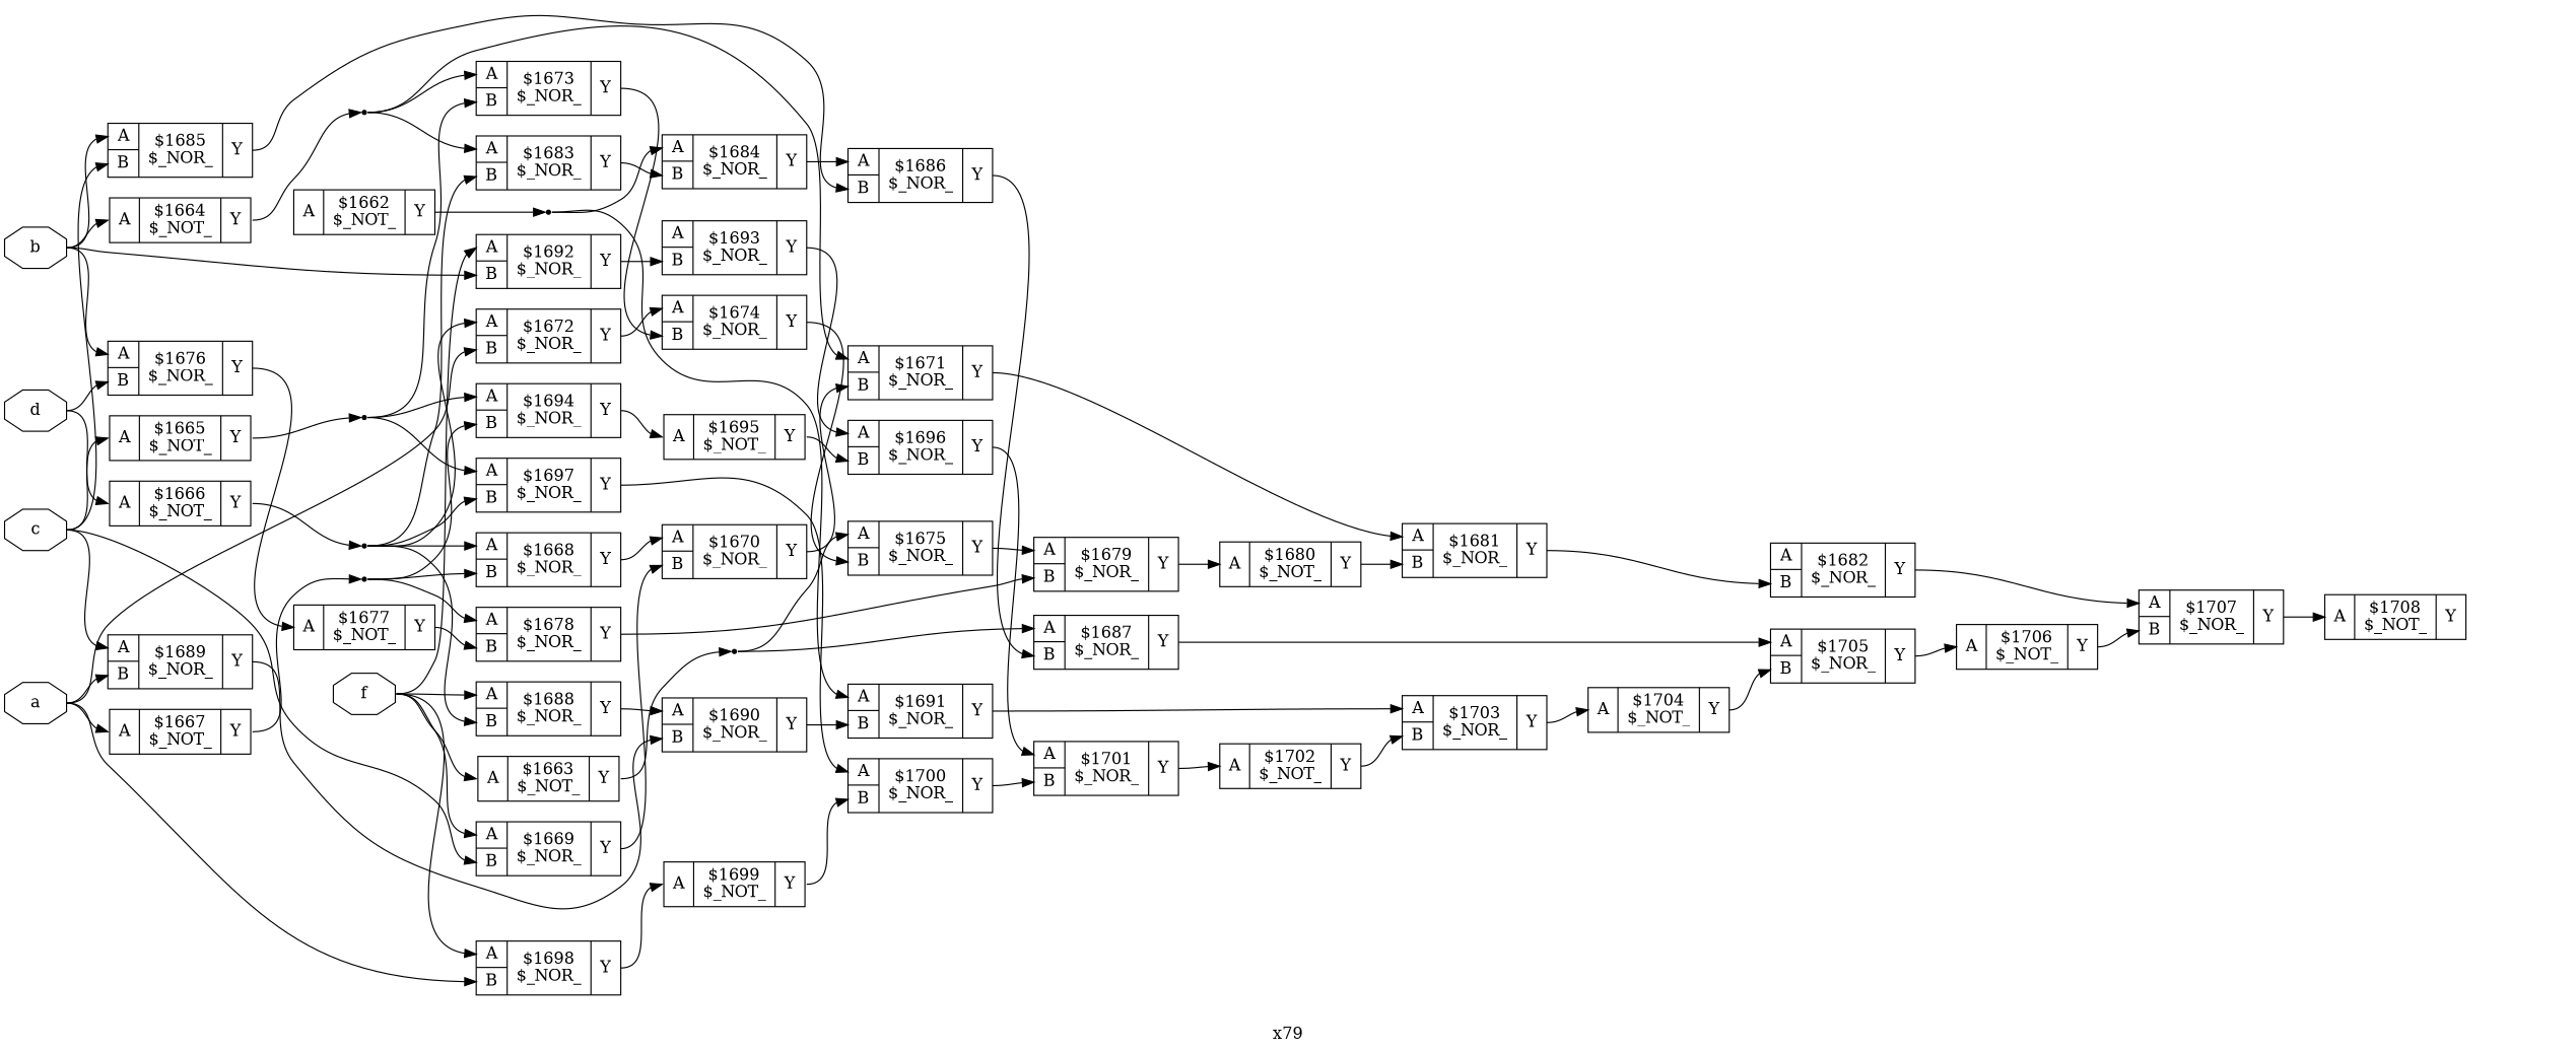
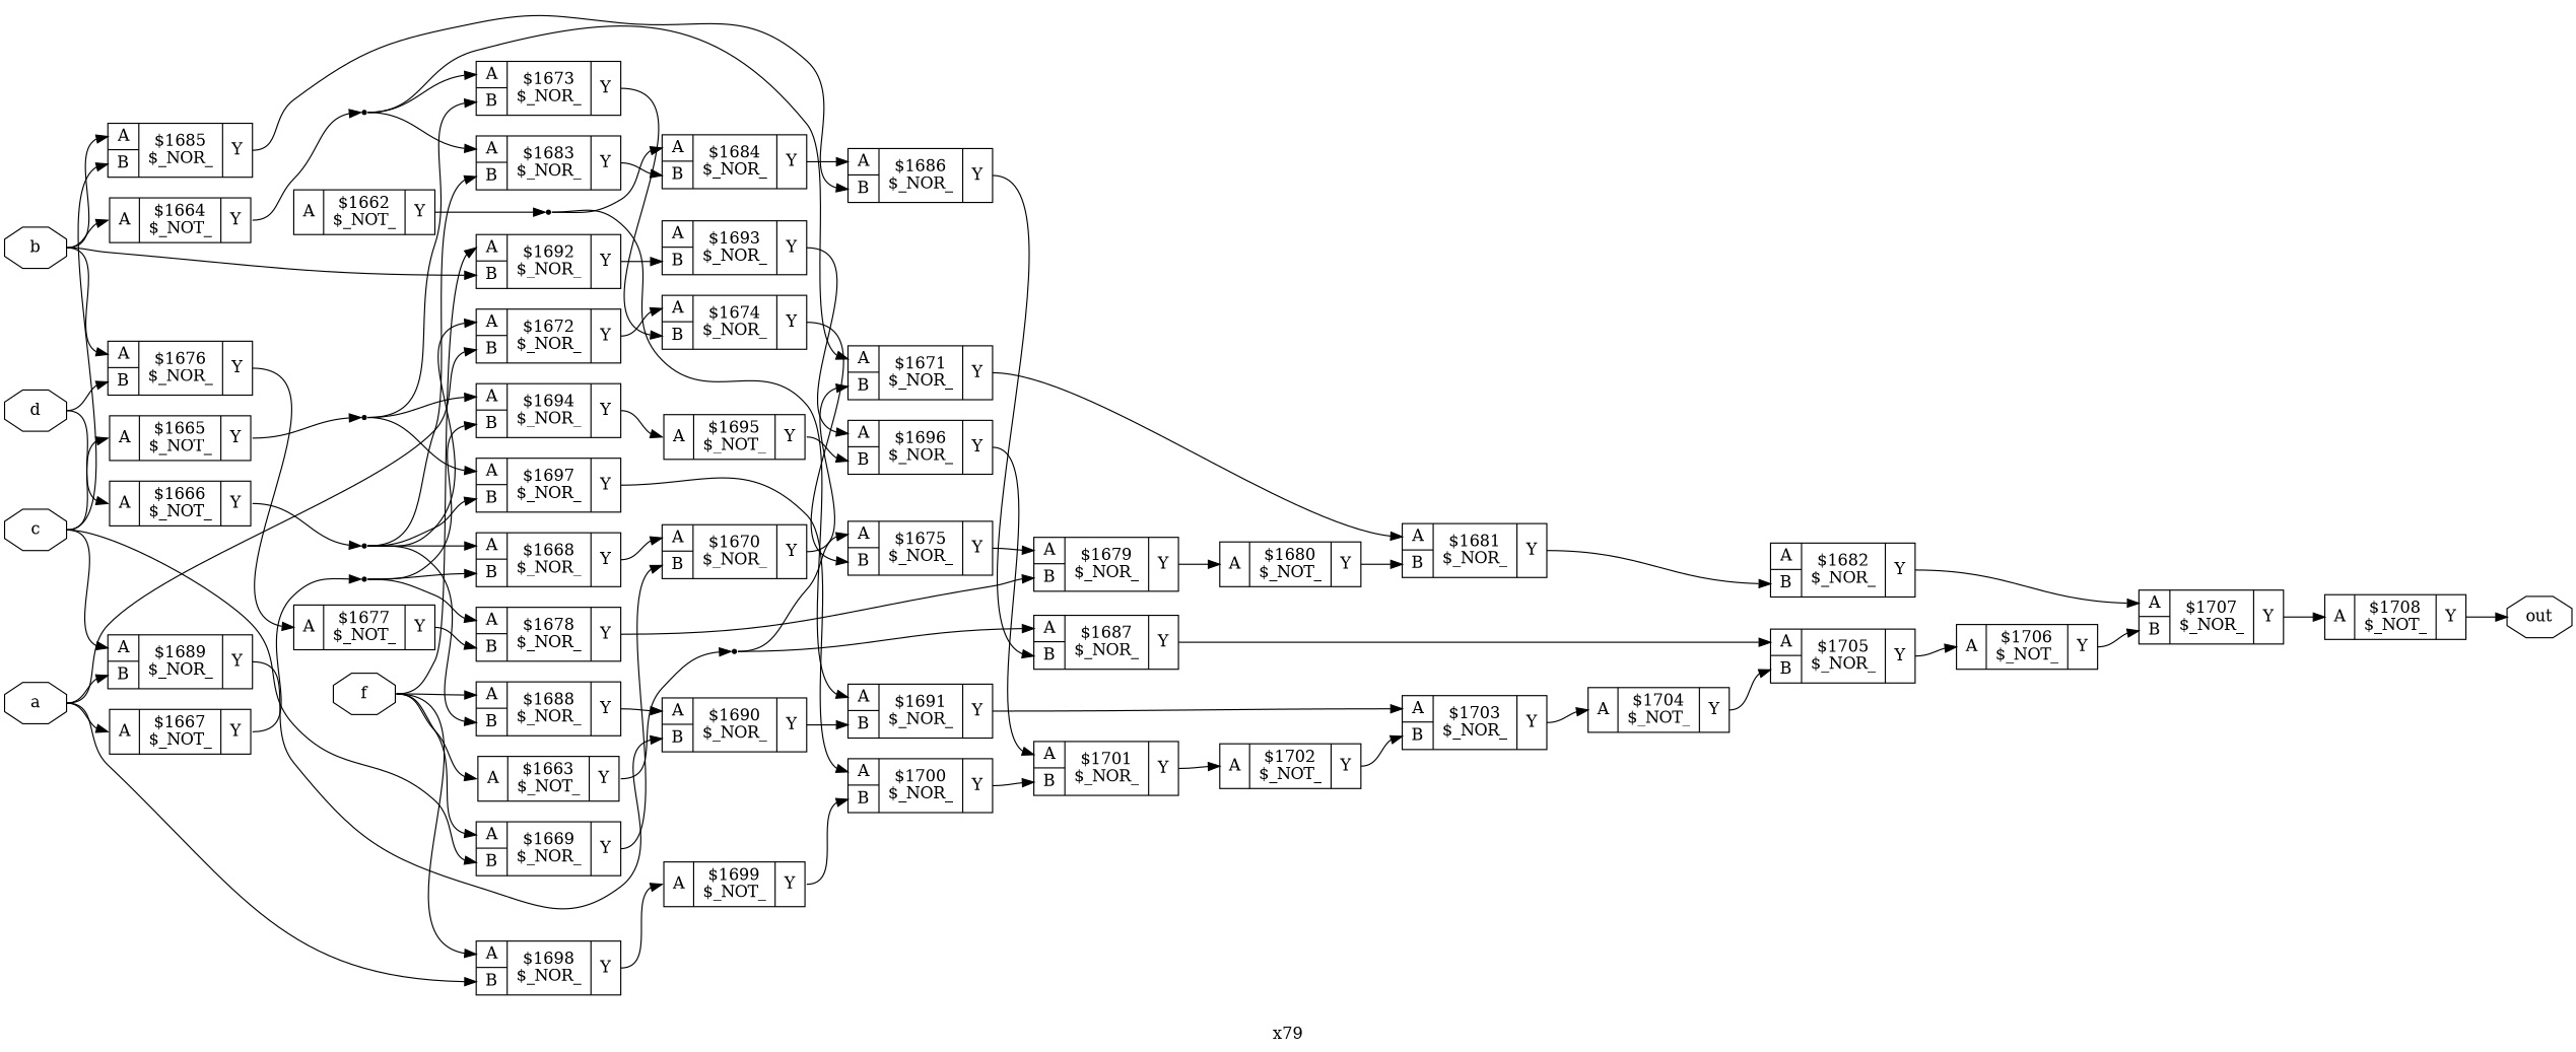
  digraph {
    label=x79
    rankdir=LR
    remincross=true
    node [shape=record]
    edge [color=black headport="p54:w" tailport="p55:e"]
    n47 [color=black fontcolor=black label=a shape=octagon]
    c61 [label="{{<p54> A}|$1667\n$_NOT_|{<p55> Y}}"]
    c67 [label="{{<p54> A|<p62> B}|$1672\n$_NOR_|{<p55> Y}}"]
    c84 [label="{{<p54> A|<p62> B}|$1689\n$_NOR_|{<p55> Y}}"]
    c93 [label="{{<p54> A|<p62> B}|$1698\n$_NOR_|{<p55> Y}}"]
    n4 [shape=point]
    c69 [label="{{<p54> A|<p62> B}|$1674\n$_NOR_|{<p55> Y}}"]
    c85 [label="{{<p54> A|<p62> B}|$1690\n$_NOR_|{<p55> Y}}"]
    c94 [label="{{<p54> A}|$1699\n$_NOT_|{<p55> Y}}"]
    n48 [color=black fontcolor=black label=b shape=octagon]
    c58 [label="{{<p54> A}|$1664\n$_NOT_|{<p55> Y}}"]
    c71 [label="{{<p54> A|<p62> B}|$1676\n$_NOR_|{<p55> Y}}"]
    c80 [label="{{<p54> A|<p62> B}|$1685\n$_NOR_|{<p55> Y}}"]
    c87 [label="{{<p54> A|<p62> B}|$1692\n$_NOR_|{<p55> Y}}"]
    n1 [shape=point]
    c72 [label="{{<p54> A}|$1677\n$_NOT_|{<p55> Y}}"]
    c81 [label="{{<p54> A|<p62> B}|$1686\n$_NOR_|{<p55> Y}}"]
    c88 [label="{{<p54> A|<p62> B}|$1693\n$_NOR_|{<p55> Y}}"]
    n49 [color=black fontcolor=black label=c shape=octagon]
    c59 [label="{{<p54> A}|$1665\n$_NOT_|{<p55> Y}}"]
    c64 [label="{{<p54> A|<p62> B}|$1669\n$_NOR_|{<p55> Y}}"]
    n2 [shape=point]
    c65 [label="{{<p54> A|<p62> B}|$1670\n$_NOR_|{<p55> Y}}"]
    n50 [color=black fontcolor=black label=d shape=octagon]
    c60 [label="{{<p54> A}|$1666\n$_NOT_|{<p55> Y}}"]
    n3 [shape=point]
    c56 [label="{{<p54> A}|$1662\n$_NOT_|{<p55> Y}}"]
    n45 [shape=point]
    c77 [label="{{<p54> A|<p62> B}|$1682\n$_NOR_|{<p55> Y}}"]
    c102 [label="{{<p54> A|<p62> B}|$1707\n$_NOR_|{<p55> Y}}"]
    c91 [label="{{<p54> A|<p62> B}|$1696\n$_NOR_|{<p55> Y}}"]
    n52 [color=black fontcolor=black label=f shape=octagon]
    c57 [label="{{<p54> A}|$1663\n$_NOT_|{<p55> Y}}"]
    c83 [label="{{<p54> A|<p62> B}|$1688\n$_NOR_|{<p55> Y}}"]
    n46 [shape=point]
+   n53 [color=black fontcolor=black label=out shape=octagon]
    c79 [label="{{<p54> A|<p62> B}|$1684\n$_NOR_|{<p55> Y}}"]
    c86 [label="{{<p54> A|<p62> B}|$1691\n$_NOR_|{<p55> Y}}"]
    c70 [label="{{<p54> A|<p62> B}|$1675\n$_NOR_|{<p55> Y}}"]
    c82 [label="{{<p54> A|<p62> B}|$1687\n$_NOR_|{<p55> Y}}"]
    c66 [label="{{<p54> A|<p62> B}|$1671\n$_NOR_|{<p55> Y}}"]
    c68 [label="{{<p54> A|<p62> B}|$1673\n$_NOR_|{<p55> Y}}"]
    c78 [label="{{<p54> A|<p62> B}|$1683\n$_NOR_|{<p55> Y}}"]
    c89 [label="{{<p54> A|<p62> B}|$1694\n$_NOR_|{<p55> Y}}"]
    c92 [label="{{<p54> A|<p62> B}|$1697\n$_NOR_|{<p55> Y}}"]
    c63 [label="{{<p54> A|<p62> B}|$1668\n$_NOR_|{<p55> Y}}"]
    c73 [label="{{<p54> A|<p62> B}|$1678\n$_NOR_|{<p55> Y}}"]
    c76 [label="{{<p54> A|<p62> B}|$1681\n$_NOR_|{<p55> Y}}"]
    c74 [label="{{<p54> A|<p62> B}|$1679\n$_NOR_|{<p55> Y}}"]
    c75 [label="{{<p54> A}|$1680\n$_NOT_|{<p55> Y}}"]
    c103 [label="{{<p54> A}|$1708\n$_NOT_|{<p55> Y}}"]
    c100 [label="{{<p54> A|<p62> B}|$1705\n$_NOR_|{<p55> Y}}"]
    c101 [label="{{<p54> A}|$1706\n$_NOT_|{<p55> Y}}"]
    c98 [label="{{<p54> A|<p62> B}|$1703\n$_NOR_|{<p55> Y}}"]
    c99 [label="{{<p54> A}|$1704\n$_NOT_|{<p55> Y}}"]
    c96 [label="{{<p54> A|<p62> B}|$1701\n$_NOR_|{<p55> Y}}"]
    c90 [label="{{<p54> A}|$1695\n$_NOT_|{<p55> Y}}"]
    c97 [label="{{<p54> A}|$1702\n$_NOT_|{<p55> Y}}"]
    c95 [label="{{<p54> A|<p62> B}|$1700\n$_NOR_|{<p55> Y}}"]
    n47 -> c61 [tailport=e]
    n47 -> c67 [headport="p62:w" tailport=e]
    n47 -> c84 [headport="p62:w" tailport=e]
    n47 -> c93 [headport="p62:w" tailport=e]
    c61 -> n4 [headport=w]
    c67 -> c69
    c84 -> c85 [headport="p62:w"]
    c93 -> c94
    n4 -> c89 [headport="p62:w" tailport=e]
    n4 -> c63 [headport="p62:w" tailport=e]
    n4 -> c73 [tailport=e]
    c69 -> c70 [headport="p62:w"]
    c85 -> c86 [headport="p62:w"]
    c94 -> c95 [headport="p62:w"]
    n48 -> c58 [tailport=e]
    n48 -> c71 [tailport=e]
    n48 -> c80 [tailport=e]
    n48 -> c87 [headport="p62:w" tailport=e]
    c58 -> n1 [headport=w]
    c71 -> c72
    c80 -> c81 [headport="p62:w"]
    c87 -> c88 [headport="p62:w"]
    n1 -> c66 [tailport=e]
    n1 -> c68 [tailport=e]
    n1 -> c78 [tailport=e]
    c72 -> c73 [headport="p62:w"]
    c81 -> c82 [headport="p62:w"]
    c88 -> c91
    n49 -> c84 [tailport=e]
    n49 -> c80 [headport="p62:w" tailport=e]
    n49 -> c59 [tailport=e]
    n49 -> c64 [headport="p62:w" tailport=e]
    c59 -> n2 [headport=w]
    c64 -> c65 [headport="p62:w"]
    n2 -> c68 [headport="p62:w" tailport=e]
    n2 -> c89 [tailport=e]
    n2 -> c92 [tailport=e]
    c65 -> c66 [headport="p62:w"]
    n50 -> c71 [headport="p62:w" tailport=e]
    n50 -> c60 [tailport=e]
    c60 -> n3 [headport=w]
    n3 -> c67 [tailport=e]
    n3 -> c83 [headport="p62:w" tailport=e]
    n3 -> c78 [headport="p62:w" tailport=e]
    n3 -> c92 [headport="p62:w" tailport=e]
    n3 -> c63 [tailport=e]
    c56 -> n45 [headport=w]
    n45 -> c79 [tailport=e]
    n45 -> c86 [tailport=e]
    c77 -> c102
    c102 -> c103
    c91 -> c96
    n52 -> c93 [tailport=e]
    n52 -> c87 [tailport=e]
    n52 -> c64 [tailport=e]
    n52 -> c57 [tailport=e]
    n52 -> c83 [tailport=e]
    c57 -> n46 [headport=w]
    c83 -> c85
    n46 -> c70 [tailport=e]
    n46 -> c82 [tailport=e]
    c79 -> c81
    c86 -> c98
    c70 -> c74
    c82 -> c100
    c66 -> c76
    c68 -> c69 [headport="p62:w"]
    c78 -> c79 [headport="p62:w"]
    c89 -> c90
    c92 -> c95
    c63 -> c65
    c73 -> c74 [headport="p62:w"]
    c76 -> c77 [headport="p62:w"]
    c74 -> c75
    c75 -> c76 [headport="p62:w"]
+   c103 -> n53 [headport=w]
    c100 -> c101
    c101 -> c102 [headport="p62:w"]
    c98 -> c99
    c99 -> c100 [headport="p62:w"]
    c96 -> c97
    c90 -> c91 [headport="p62:w"]
    c97 -> c98 [headport="p62:w"]
    c95 -> c96 [headport="p62:w"]
  }
